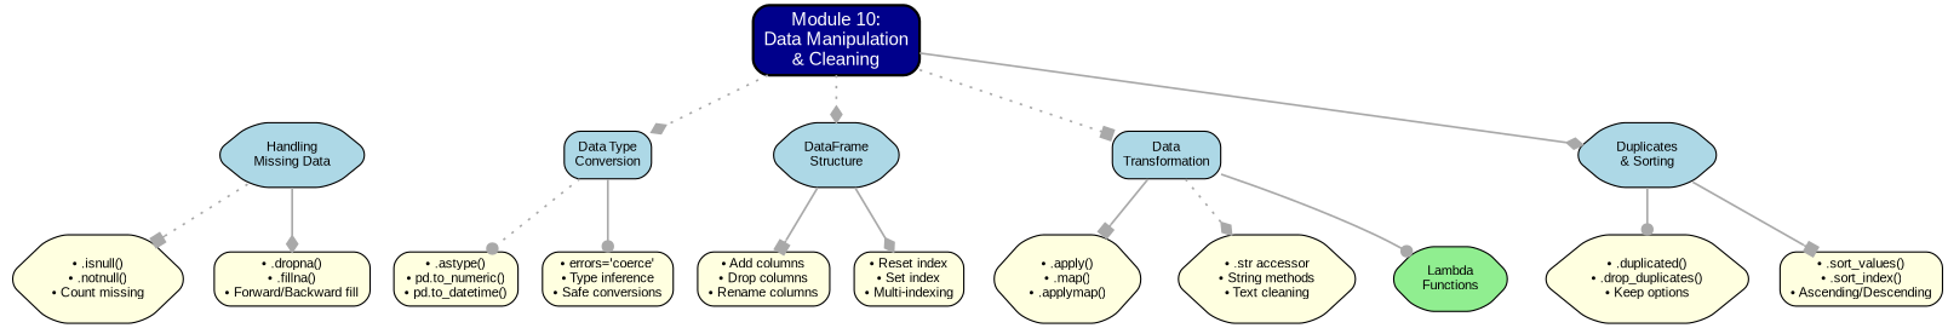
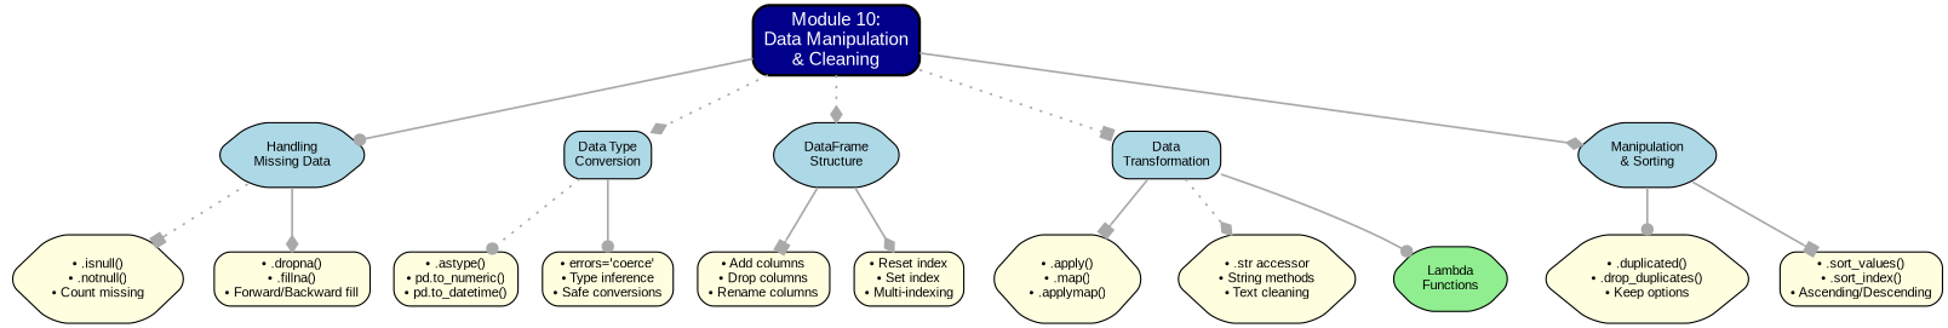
  digraph {
    rankdir=TB
    node [fillcolor=lightyellow fontname=Arial fontsize=10 shape=box style="rounded,filled"]
    edge [arrowhead=diamond color=darkgray penwidth=1.5 style=solid]
    n1 [fillcolor=darkblue fontcolor=white fontsize=14 label="Module 10:\nData Manipulation\n& Cleaning" penwidth=2]
    n2 [fillcolor=lightblue label="Handling\nMissing Data" shape=hexagon]
    n3 [fillcolor=lightblue label="Data Type\nConversion"]
    n4 [fillcolor=lightblue label="DataFrame\nStructure" shape=hexagon]
    n5 [fillcolor=lightblue label="Data\nTransformation"]
-   n6 [fillcolor=lightblue label="Duplicates\n& Sorting" shape=hexagon]
+   n6 [fillcolor=lightblue label="Manipulation\n& Sorting" shape=hexagon]
    n7 [label="• .isnull()\n• .notnull()\n• Count missing" shape=hexagon]
    n8 [label="• .dropna()\n• .fillna()\n• Forward/Backward fill"]
    n9 [label="• .astype()\n• pd.to_numeric()\n• pd.to_datetime()"]
    n10 [label="• errors='coerce'\n• Type inference\n• Safe conversions"]
    n11 [label="• Add columns\n• Drop columns\n• Rename columns"]
    n12 [label="• Reset index\n• Set index\n• Multi-indexing"]
    n13 [label="• .apply()\n• .map()\n• .applymap()" shape=hexagon]
    n14 [label="• .str accessor\n• String methods\n• Text cleaning" shape=hexagon]
    n15 [fillcolor=lightgreen label="Lambda\nFunctions" shape=hexagon]
    n16 [label="• .duplicated()\n• .drop_duplicates()\n• Keep options" shape=hexagon]
    n17 [label="• .sort_values()\n• .sort_index()\n• Ascending/Descending"]
+   n1 -> n2 [arrowhead=dot]
    n1 -> n3 [style=dotted]
    n1 -> n4 [style=dotted]
    n1 -> n5 [arrowhead=box style=dotted]
    n1 -> n6
    n2 -> n7 [arrowhead=box style=dotted]
    n2 -> n8
    n3 -> n9 [arrowhead=dot style=dotted]
    n3 -> n10 [arrowhead=dot]
    n4 -> n11 [arrowhead=box]
    n4 -> n12
    n5 -> n13 [arrowhead=box]
    n5 -> n14 [style=dotted]
    n5 -> n15 [arrowhead=dot]
    n6 -> n16 [arrowhead=dot]
    n6 -> n17 [arrowhead=box]
  }
